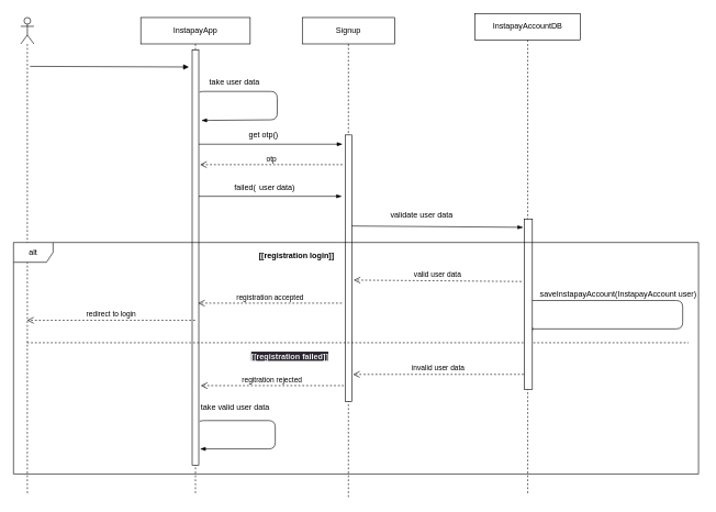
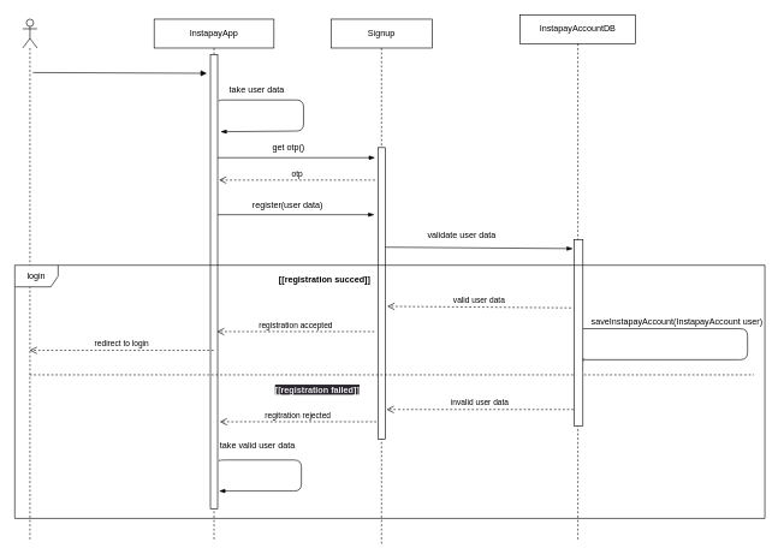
  <mxCell id="0" />
  <mxCell id="1" parent="0" />
  <mxCell id="2" value="InstapayApp" style="shape=umlLifeline;perimeter=lifelinePerimeter;whiteSpace=wrap;html=1;container=1;collapsible=0;recursiveResize=0;outlineConnect=0;" vertex="1" parent="1"><mxGeometry x="213" y="26" width="166" height="723" as="geometry" /></mxCell>
  <mxCell id="3" value="" style="fontSize=12;html=1;endArrow=blockThin;endFill=1;" edge="1" parent="2"><mxGeometry width="160" relative="1" as="geometry"><mxPoint x="84" y="192" as="sourcePoint" /><mxPoint x="306" y="192" as="targetPoint" /></mxGeometry></mxCell>
  <mxCell id="4" value="" style="fontSize=12;html=1;endArrow=blockThin;endFill=1;" edge="1" parent="2"><mxGeometry width="160" relative="1" as="geometry"><mxPoint x="86" y="271" as="sourcePoint" /><mxPoint x="305" y="271" as="targetPoint" /></mxGeometry></mxCell>
  <mxCell id="5" value="" style="html=1;points=[];perimeter=orthogonalPerimeter;" vertex="1" parent="2"><mxGeometry x="78" y="49" width="10" height="630" as="geometry" /></mxCell>
  <mxCell id="6" value="" style="edgeStyle=orthogonalEdgeStyle;fontSize=12;html=1;endArrow=blockThin;endFill=1;exitX=1.171;exitY=0.103;exitDx=0;exitDy=0;exitPerimeter=0;" edge="1" parent="2" source="5"><mxGeometry width="160" relative="1" as="geometry"><mxPoint x="95" y="109" as="sourcePoint" /><mxPoint x="92" y="156" as="targetPoint" /><Array as="points"><mxPoint x="90" y="112" /><mxPoint x="207" y="112" /><mxPoint x="207" y="155" /><mxPoint x="92" y="155" /></Array></mxGeometry></mxCell>
  <mxCell id="7" value="Signup" style="shape=umlLifeline;perimeter=lifelinePerimeter;whiteSpace=wrap;html=1;container=1;collapsible=0;recursiveResize=0;outlineConnect=0;" vertex="1" parent="1"><mxGeometry x="458" y="26" width="140" height="728" as="geometry" /></mxCell>
  <mxCell id="8" value="" style="fontSize=12;html=1;endArrow=blockThin;endFill=1;" edge="1" parent="7"><mxGeometry width="160" relative="1" as="geometry"><mxPoint x="69" y="316" as="sourcePoint" /><mxPoint x="335" y="318" as="targetPoint" /></mxGeometry></mxCell>
  <mxCell id="9" value="" style="html=1;points=[];perimeter=orthogonalPerimeter;" vertex="1" parent="7"><mxGeometry x="65" y="178" width="10" height="404" as="geometry" /></mxCell>
  <mxCell id="10" value="" style="shape=umlLifeline;participant=umlActor;perimeter=lifelinePerimeter;whiteSpace=wrap;html=1;container=1;collapsible=0;recursiveResize=0;verticalAlign=top;spacingTop=36;outlineConnect=0;" vertex="1" parent="1"><mxGeometry x="31" y="26" width="20" height="722" as="geometry" /></mxCell>
  <mxCell id="11" value="" style="html=1;verticalAlign=bottom;endArrow=block;" edge="1" parent="10"><mxGeometry x="0.002" y="9" width="80" relative="1" as="geometry"><mxPoint x="14" y="74" as="sourcePoint" /><mxPoint x="255" y="75" as="targetPoint" /><mxPoint as="offset" /></mxGeometry></mxCell>
  <mxCell id="12" value="take user data" style="text;html=1;align=center;verticalAlign=middle;resizable=0;points=[];autosize=1;strokeColor=none;fillColor=none;" vertex="1" parent="1"><mxGeometry x="308" y="111" width="94" height="26" as="geometry" /></mxCell>
  <mxCell id="13" value="get otp()" style="text;html=1;align=center;verticalAlign=middle;resizable=0;points=[];autosize=1;strokeColor=none;fillColor=none;" vertex="1" parent="1"><mxGeometry x="367" y="191" width="63" height="26" as="geometry" /></mxCell>
  <mxCell id="14" value="otp" style="html=1;verticalAlign=bottom;endArrow=open;dashed=1;endSize=8;" edge="1" parent="1"><mxGeometry relative="1" as="geometry"><mxPoint x="519" y="249" as="sourcePoint" /><mxPoint x="303" y="249" as="targetPoint" /><Array as="points"><mxPoint x="488" y="249" /></Array></mxGeometry></mxCell>
- <mxCell id="15" value="failed(" style="text;html=1;align=center;verticalAlign=middle;resizable=0;points=[];autosize=1;strokeColor=none;fillColor=none;" vertex="1" parent="1"><mxGeometry x="340" y="271" width="62" height="26" as="geometry" /></mxCell>
+ <mxCell id="15" value="register(" style="text;html=1;align=center;verticalAlign=middle;resizable=0;points=[];autosize=1;strokeColor=none;fillColor=none;" vertex="1" parent="1"><mxGeometry x="340" y="271" width="62" height="26" as="geometry" /></mxCell>
  <mxCell id="16" value="&amp;nbsp;user data)" style="text;html=1;align=center;verticalAlign=middle;resizable=0;points=[];autosize=1;strokeColor=none;fillColor=none;" vertex="1" parent="1"><mxGeometry x="380" y="271" width="75" height="26" as="geometry" /></mxCell>
  <mxCell id="17" value="validate user data" style="text;html=1;align=center;verticalAlign=middle;resizable=0;points=[];autosize=1;strokeColor=none;fillColor=none;" vertex="1" parent="1"><mxGeometry x="582" y="313" width="113" height="26" as="geometry" /></mxCell>
  <mxCell id="18" value="registration accepted" style="html=1;verticalAlign=bottom;endArrow=open;dashed=1;endSize=8;" edge="1" parent="1"><mxGeometry relative="1" as="geometry"><mxPoint x="518" y="459" as="sourcePoint" /><mxPoint x="300" y="459" as="targetPoint" /><Array as="points"><mxPoint x="327" y="459" /></Array></mxGeometry></mxCell>
  <mxCell id="19" value="redirect to login" style="html=1;verticalAlign=bottom;endArrow=open;dashed=1;endSize=8;" edge="1" parent="1" source="2" target="10"><mxGeometry relative="1" as="geometry"><mxPoint x="266" y="459" as="sourcePoint" /><mxPoint x="186" y="459" as="targetPoint" /><Array as="points"><mxPoint x="217" y="485" /></Array></mxGeometry></mxCell>
  <mxCell id="20" value="" style="edgeStyle=orthogonalEdgeStyle;fontSize=12;html=1;endArrow=blockThin;endFill=1;" edge="1" parent="1"><mxGeometry width="160" relative="1" as="geometry"><mxPoint x="303" y="639" as="sourcePoint" /><mxPoint x="303" y="680" as="targetPoint" /><Array as="points"><mxPoint x="417" y="637" /><mxPoint x="417" y="680" /></Array></mxGeometry></mxCell>
  <mxCell id="21" value="take valid user data" style="text;html=1;align=center;verticalAlign=middle;resizable=0;points=[];autosize=1;strokeColor=none;fillColor=none;" vertex="1" parent="1"><mxGeometry x="295" y="605" width="122" height="26" as="geometry" /></mxCell>
  <mxCell id="22" value="" style="endArrow=none;dashed=1;html=1;" edge="1" parent="1" source="10"><mxGeometry width="50" height="50" relative="1" as="geometry"><mxPoint x="114" y="594" as="sourcePoint" /><mxPoint x="1044" y="519" as="targetPoint" /><Array as="points"><mxPoint x="279" y="519" /></Array></mxGeometry></mxCell>
  <mxCell id="23" value="regitration rejected" style="html=1;verticalAlign=bottom;endArrow=open;dashed=1;endSize=8;" edge="1" parent="1"><mxGeometry relative="1" as="geometry"><mxPoint x="521" y="584" as="sourcePoint" /><mxPoint x="304" y="584" as="targetPoint" /><Array as="points"><mxPoint x="411" y="584" /><mxPoint x="304" y="584" /></Array></mxGeometry></mxCell>
  <mxCell id="24" value="&lt;b style=&quot;border-color: rgb(0, 0, 0); color: rgb(240, 240, 240); font-family: Helvetica; font-size: 12px; font-style: normal; font-variant-ligatures: normal; font-variant-caps: normal; letter-spacing: normal; orphans: 2; text-align: center; text-indent: 0px; text-transform: none; widows: 2; word-spacing: 0px; -webkit-text-stroke-width: 0px; background-color: rgb(42, 37, 47); text-decoration-thickness: initial; text-decoration-style: initial; text-decoration-color: initial;&quot;&gt;[[registration failed]]&lt;/b&gt;" style="text;whiteSpace=wrap;html=1;" vertex="1" parent="1"><mxGeometry x="378.995" y="526.004" width="155" height="36" as="geometry" /></mxCell>
  <mxCell id="25" value="InstapayAccountDB" style="shape=umlLifeline;perimeter=lifelinePerimeter;whiteSpace=wrap;html=1;container=1;collapsible=0;recursiveResize=0;outlineConnect=0;" vertex="1" parent="1"><mxGeometry x="720" y="20" width="160" height="728" as="geometry" /></mxCell>
  <mxCell id="26" value="&lt;div style=&quot;background-color: rgb(24, 24, 36); font-family: &amp;quot;JetBrains Mono&amp;quot;, &amp;quot;Droid Sans Mono&amp;quot;, &amp;quot;monospace&amp;quot;, monospace; font-size: 22px; line-height: 30px;&quot;&gt;&lt;br&gt;&lt;/div&gt;" style="text;html=1;align=center;verticalAlign=middle;resizable=0;points=[];autosize=1;strokeColor=none;fillColor=none;" vertex="1" parent="25"><mxGeometry x="131" y="401" width="18" height="42" as="geometry" /></mxCell>
  <mxCell id="27" value="" style="edgeStyle=orthogonalEdgeStyle;fontSize=12;html=1;endArrow=blockThin;endFill=1;" edge="1" parent="25"><mxGeometry width="160" relative="1" as="geometry"><mxPoint x="81.83" y="435" as="sourcePoint" /><mxPoint x="78.997" y="478" as="targetPoint" /><Array as="points"><mxPoint x="315" y="435" /><mxPoint x="315" y="478" /></Array></mxGeometry></mxCell>
  <mxCell id="28" value="" style="html=1;points=[];perimeter=orthogonalPerimeter;" vertex="1" parent="25"><mxGeometry x="75" y="312" width="12" height="258" as="geometry" /></mxCell>
- <mxCell id="29" value="alt" style="shape=umlFrame;whiteSpace=wrap;html=1;" vertex="1" parent="1"><mxGeometry x="20" y="367" width="1039" height="351" as="geometry" /></mxCell>
- <mxCell id="30" value="&lt;b&gt;[[registration login]]&lt;/b&gt;" style="text;html=1;align=center;verticalAlign=middle;resizable=0;points=[];autosize=1;strokeColor=none;fillColor=none;" vertex="1" parent="1"><mxGeometry x="376" y="374.5" width="145" height="26" as="geometry" /></mxCell>
+ <mxCell id="29" value="login" style="shape=umlFrame;whiteSpace=wrap;html=1;" vertex="1" parent="1"><mxGeometry x="20" y="367" width="1039" height="351" as="geometry" /></mxCell>
+ <mxCell id="30" value="&lt;b&gt;[[registration succed]]&lt;/b&gt;" style="text;html=1;align=center;verticalAlign=middle;resizable=0;points=[];autosize=1;strokeColor=none;fillColor=none;" vertex="1" parent="1"><mxGeometry x="376" y="374.5" width="145" height="26" as="geometry" /></mxCell>
  <mxCell id="31" value="valid user data" style="html=1;verticalAlign=bottom;endArrow=open;dashed=1;endSize=8;exitX=-0.378;exitY=0.365;exitDx=0;exitDy=0;exitPerimeter=0;" edge="1" parent="1" source="28"><mxGeometry relative="1" as="geometry"><mxPoint x="786" y="424" as="sourcePoint" /><mxPoint x="536" y="424" as="targetPoint" /><Array as="points" /></mxGeometry></mxCell>
  <mxCell id="32" value="&lt;span style=&quot;white-space: pre;&quot;&gt;&#09;&lt;/span&gt;&lt;span style=&quot;white-space: pre;&quot;&gt;&#09;&lt;/span&gt;&lt;span style=&quot;white-space: pre;&quot;&gt;&#09;&lt;/span&gt;&lt;span style=&quot;white-space: pre;&quot;&gt;&#09;&lt;/span&gt;&lt;span style=&quot;white-space: pre;&quot;&gt;&#09;&lt;/span&gt;&lt;span style=&quot;white-space: pre;&quot;&gt;&#09;&lt;/span&gt;saveInstapayAccount(InstapayAccount user)" style="text;html=1;align=center;verticalAlign=middle;resizable=0;points=[];autosize=1;strokeColor=none;fillColor=none;" vertex="1" parent="1"><mxGeometry x="649" y="432" width="415" height="26" as="geometry" /></mxCell>
  <mxCell id="33" value="invalid user data" style="html=1;verticalAlign=bottom;endArrow=open;dashed=1;endSize=8;" edge="1" parent="1"><mxGeometry relative="1" as="geometry"><mxPoint x="794" y="567" as="sourcePoint" /><mxPoint x="535" y="567" as="targetPoint" /><Array as="points"><mxPoint x="541" y="567" /></Array></mxGeometry></mxCell>
